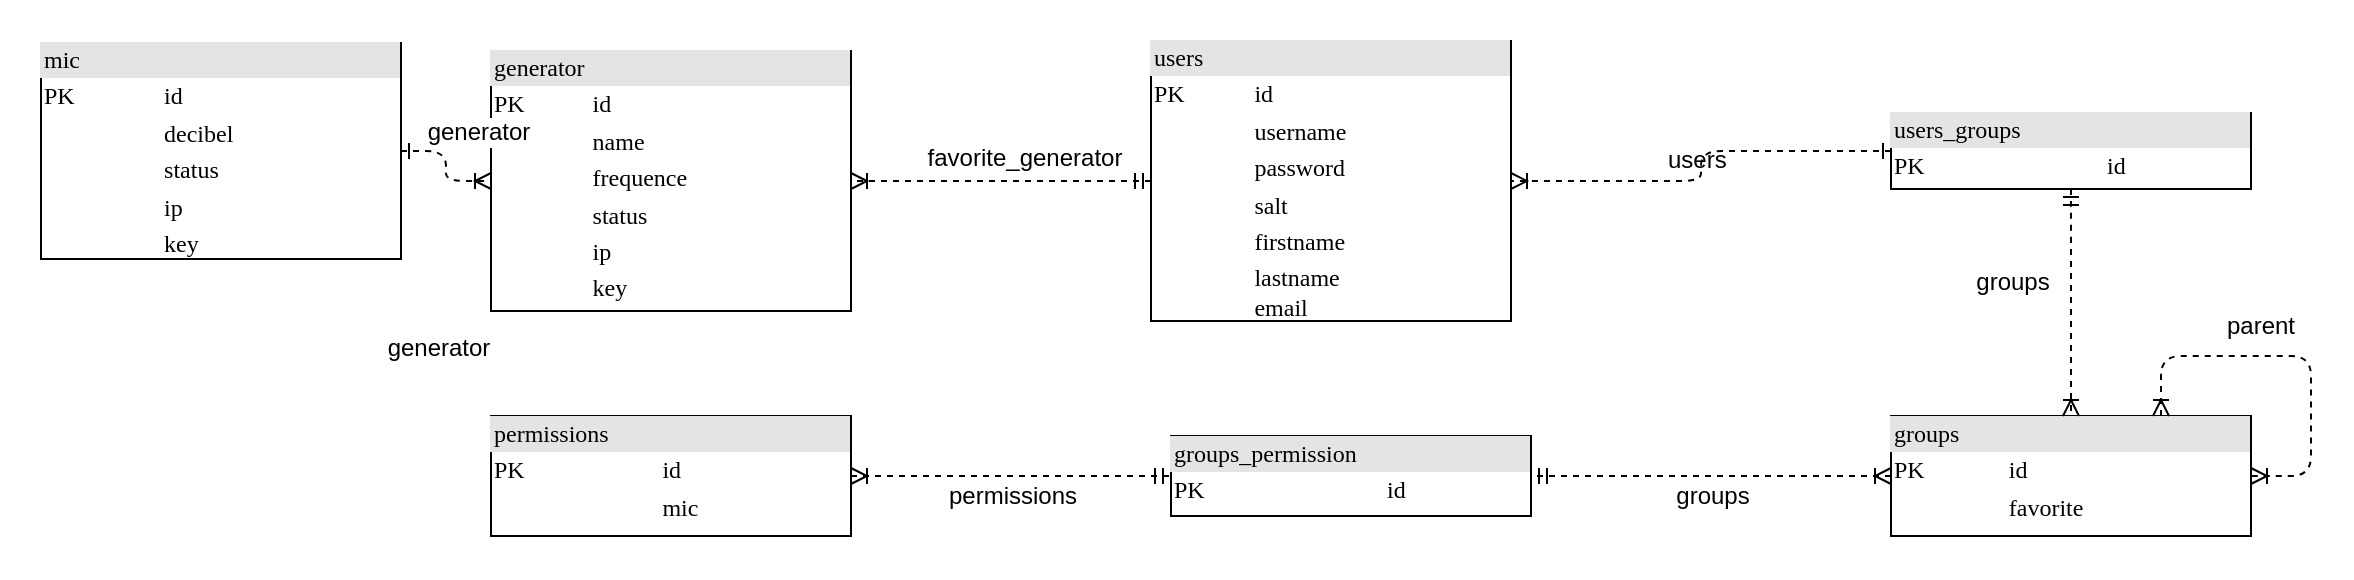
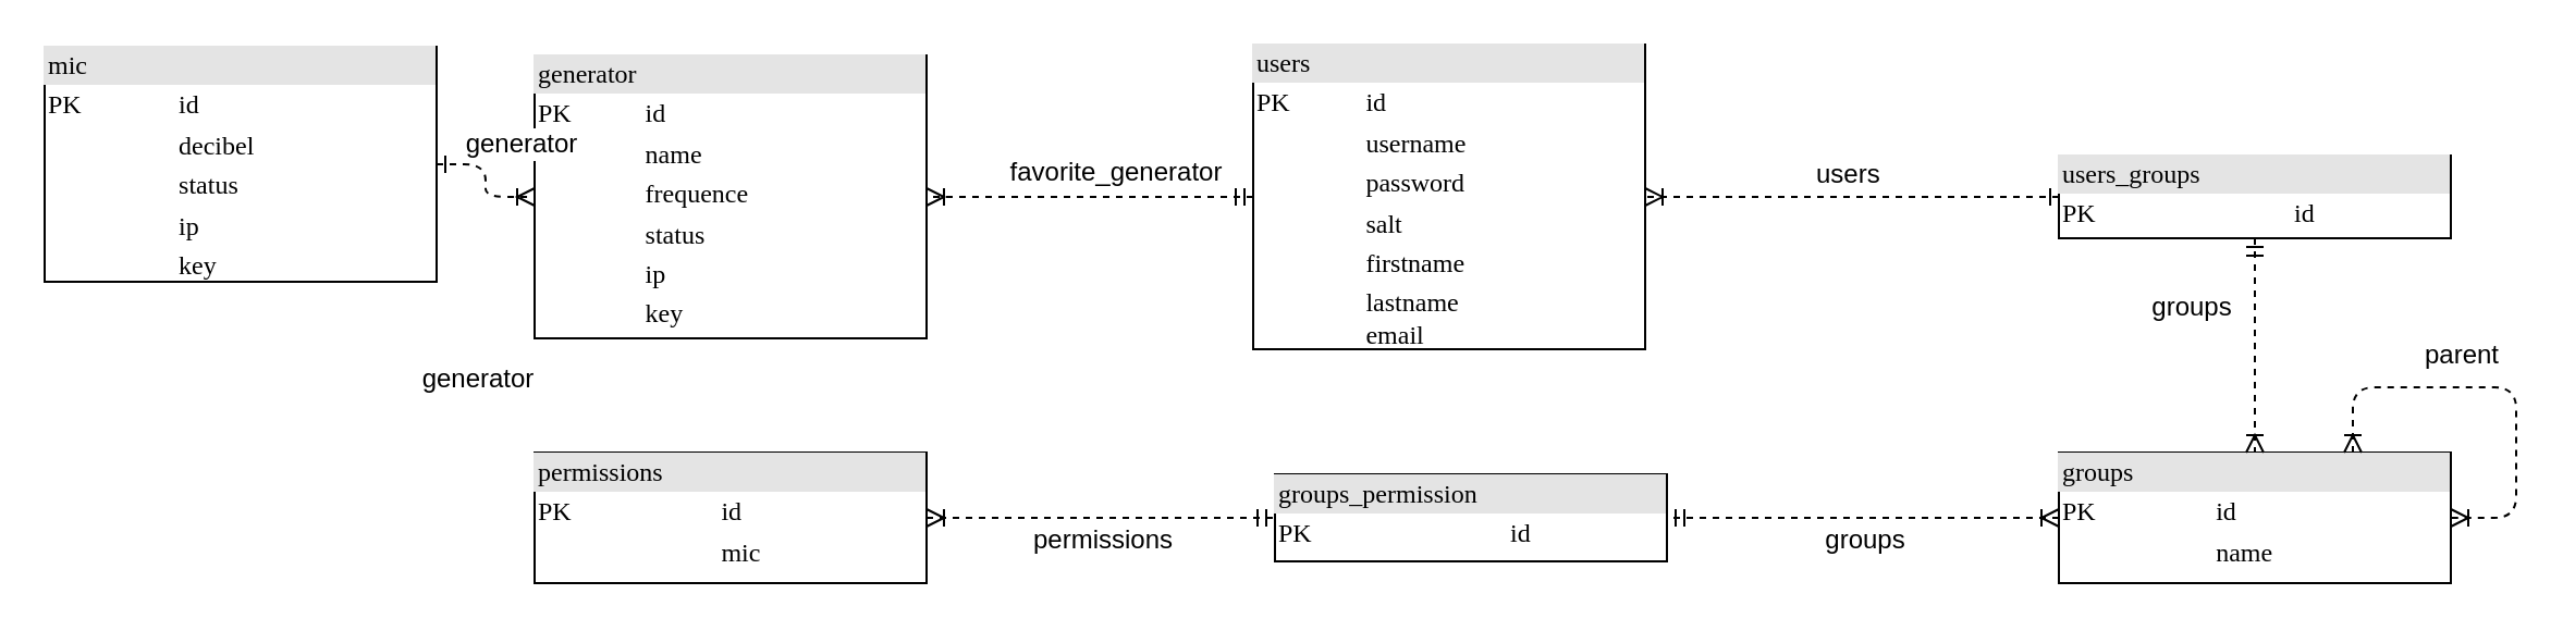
  <mxCell id="0" />
  <mxCell id="1" parent="0" />
  <mxCell id="2" value="&lt;div style=&quot;box-sizing: border-box ; width: 100% ; background: #e4e4e4 ; padding: 2px&quot;&gt;users&lt;/div&gt;&lt;table style=&quot;width: 100% ; font-size: 1em&quot; cellpadding=&quot;2&quot; cellspacing=&quot;0&quot;&gt;&lt;tbody&gt;&lt;tr&gt;&lt;td&gt;PK&lt;/td&gt;&lt;td&gt;id&lt;/td&gt;&lt;/tr&gt;&lt;tr&gt;&lt;td&gt;&lt;br&gt;&lt;/td&gt;&lt;td&gt;username&lt;br&gt;&lt;/td&gt;&lt;/tr&gt;&lt;tr&gt;&lt;td&gt;&lt;/td&gt;&lt;td&gt;password&lt;br&gt;&lt;/td&gt;&lt;/tr&gt;&lt;tr&gt;&lt;td&gt;&lt;br&gt;&lt;/td&gt;&lt;td&gt;salt&lt;br&gt;&lt;/td&gt;&lt;/tr&gt;&lt;tr&gt;&lt;td&gt;&lt;br&gt;&lt;/td&gt;&lt;td&gt;firstname&lt;br&gt;&lt;/td&gt;&lt;/tr&gt;&lt;tr&gt;&lt;td&gt;&lt;br&gt;&lt;/td&gt;&lt;td&gt;lastname&lt;br&gt;email&lt;/td&gt;&lt;/tr&gt;&lt;tr&gt;&lt;td&gt;&lt;br&gt;&lt;/td&gt;&lt;td&gt;&lt;br&gt;&lt;/td&gt;&lt;/tr&gt;&lt;/tbody&gt;&lt;/table&gt;" style="verticalAlign=top;align=left;overflow=fill;html=1;rounded=0;shadow=0;comic=0;labelBackgroundColor=none;strokeColor=#000000;strokeWidth=1;fillColor=#ffffff;fontFamily=Verdana;fontSize=12;fontColor=#000000;" parent="1" vertex="1"><mxGeometry x="575" y="20" width="180" height="140" as="geometry" /></mxCell>
  <mxCell id="3" value="&lt;div style=&quot;box-sizing: border-box ; width: 100% ; background: #e4e4e4 ; padding: 2px&quot;&gt;permissions&lt;br&gt;&lt;/div&gt;&lt;table style=&quot;width: 100% ; font-size: 1em&quot; cellpadding=&quot;2&quot; cellspacing=&quot;0&quot;&gt;&lt;tbody&gt;&lt;tr&gt;&lt;td&gt;PK&lt;/td&gt;&lt;td&gt;id&lt;/td&gt;&lt;/tr&gt;&lt;tr&gt;&lt;td&gt;&lt;br&gt;&lt;/td&gt;&lt;td&gt;mic&lt;/td&gt;&lt;/tr&gt;&lt;/tbody&gt;&lt;/table&gt;" style="verticalAlign=top;align=left;overflow=fill;html=1;rounded=0;shadow=0;comic=0;labelBackgroundColor=none;strokeColor=#000000;strokeWidth=1;fillColor=#ffffff;fontFamily=Verdana;fontSize=12;fontColor=#000000;" parent="1" vertex="1"><mxGeometry x="245" y="207.5" width="180" height="60" as="geometry" /></mxCell>
  <mxCell id="4" value="&lt;div style=&quot;box-sizing: border-box ; width: 100% ; background: #e4e4e4 ; padding: 2px&quot;&gt;groups_permission&lt;/div&gt;&lt;table style=&quot;width: 100% ; font-size: 1em&quot; cellpadding=&quot;2&quot; cellspacing=&quot;0&quot;&gt;&lt;tbody&gt;&lt;tr&gt;&lt;td&gt;PK&lt;/td&gt;&lt;td&gt;id&lt;/td&gt;&lt;/tr&gt;&lt;/tbody&gt;&lt;/table&gt;" style="verticalAlign=top;align=left;overflow=fill;html=1;rounded=0;shadow=0;comic=0;labelBackgroundColor=none;strokeColor=#000000;strokeWidth=1;fillColor=#ffffff;fontFamily=Verdana;fontSize=12;fontColor=#000000;" parent="1" vertex="1"><mxGeometry x="585" y="217.5" width="180" height="40" as="geometry" /></mxCell>
- <mxCell id="5" value="&lt;div style=&quot;box-sizing: border-box ; width: 100% ; background: #e4e4e4 ; padding: 2px&quot;&gt;users_groups&lt;/div&gt;&lt;table style=&quot;width: 100% ; font-size: 1em&quot; cellpadding=&quot;2&quot; cellspacing=&quot;0&quot;&gt;&lt;tbody&gt;&lt;tr&gt;&lt;td&gt;PK&lt;/td&gt;&lt;td&gt;id&lt;/td&gt;&lt;/tr&gt;&lt;/tbody&gt;&lt;/table&gt;" style="verticalAlign=top;align=left;overflow=fill;html=1;rounded=0;shadow=0;comic=0;labelBackgroundColor=none;strokeColor=#000000;strokeWidth=1;fillColor=#ffffff;fontFamily=Verdana;fontSize=12;fontColor=#000000;" parent="1" vertex="1"><mxGeometry x="945" y="56" width="180" height="38" as="geometry" /></mxCell>
- <mxCell id="6" value="&lt;div style=&quot;box-sizing: border-box ; width: 100% ; background: #e4e4e4 ; padding: 2px&quot;&gt;groups&lt;/div&gt;&lt;table style=&quot;width: 100% ; font-size: 1em&quot; cellpadding=&quot;2&quot; cellspacing=&quot;0&quot;&gt;&lt;tbody&gt;&lt;tr&gt;&lt;td&gt;PK&lt;/td&gt;&lt;td&gt;id&lt;/td&gt;&lt;/tr&gt;&lt;tr&gt;&lt;td&gt;&lt;/td&gt;&lt;td&gt;favorite&lt;/td&gt;&lt;/tr&gt;&lt;/tbody&gt;&lt;/table&gt;" style="verticalAlign=top;align=left;overflow=fill;html=1;rounded=0;shadow=0;comic=0;labelBackgroundColor=none;strokeColor=#000000;strokeWidth=1;fillColor=#ffffff;fontFamily=Verdana;fontSize=12;fontColor=#000000;" parent="1" vertex="1"><mxGeometry x="945" y="207.5" width="180" height="60" as="geometry" /></mxCell>
+ <mxCell id="5" value="&lt;div style=&quot;box-sizing: border-box ; width: 100% ; background: #e4e4e4 ; padding: 2px&quot;&gt;users_groups&lt;/div&gt;&lt;table style=&quot;width: 100% ; font-size: 1em&quot; cellpadding=&quot;2&quot; cellspacing=&quot;0&quot;&gt;&lt;tbody&gt;&lt;tr&gt;&lt;td&gt;PK&lt;/td&gt;&lt;td&gt;id&lt;/td&gt;&lt;/tr&gt;&lt;/tbody&gt;&lt;/table&gt;" style="verticalAlign=top;align=left;overflow=fill;html=1;rounded=0;shadow=0;comic=0;labelBackgroundColor=none;strokeColor=#000000;strokeWidth=1;fillColor=#ffffff;fontFamily=Verdana;fontSize=12;fontColor=#000000;" parent="1" vertex="1"><mxGeometry x="945" y="71" width="180" height="38" as="geometry" /></mxCell>
+ <mxCell id="6" value="&lt;div style=&quot;box-sizing: border-box ; width: 100% ; background: #e4e4e4 ; padding: 2px&quot;&gt;groups&lt;/div&gt;&lt;table style=&quot;width: 100% ; font-size: 1em&quot; cellpadding=&quot;2&quot; cellspacing=&quot;0&quot;&gt;&lt;tbody&gt;&lt;tr&gt;&lt;td&gt;PK&lt;/td&gt;&lt;td&gt;id&lt;/td&gt;&lt;/tr&gt;&lt;tr&gt;&lt;td&gt;&lt;/td&gt;&lt;td&gt;name&lt;/td&gt;&lt;/tr&gt;&lt;/tbody&gt;&lt;/table&gt;" style="verticalAlign=top;align=left;overflow=fill;html=1;rounded=0;shadow=0;comic=0;labelBackgroundColor=none;strokeColor=#000000;strokeWidth=1;fillColor=#ffffff;fontFamily=Verdana;fontSize=12;fontColor=#000000;" parent="1" vertex="1"><mxGeometry x="945" y="207.5" width="180" height="60" as="geometry" /></mxCell>
  <mxCell id="7" style="edgeStyle=orthogonalEdgeStyle;html=1;dashed=1;labelBackgroundColor=none;startArrow=ERmandOne;endArrow=ERoneToMany;fontFamily=Verdana;fontSize=12;align=left;startFill=0;exitX=0.5;exitY=1;exitDx=0;exitDy=0;entryX=0.5;entryY=0;entryDx=0;entryDy=0;" parent="1" source="5" target="6" edge="1"><mxGeometry relative="1" as="geometry"><mxPoint x="175" y="-62.5" as="sourcePoint" /><mxPoint x="1445" y="47.5" as="targetPoint" /><Array as="points"><mxPoint x="1035" y="109.5" /></Array></mxGeometry></mxCell>
  <mxCell id="8" style="edgeStyle=orthogonalEdgeStyle;html=1;dashed=1;labelBackgroundColor=none;startArrow=ERoneToMany;endArrow=ERmandOne;fontFamily=Verdana;fontSize=12;align=left;startFill=0;exitX=1;exitY=0.5;exitDx=0;exitDy=0;entryX=0;entryY=0.5;entryDx=0;entryDy=0;endFill=0;" parent="1" source="3" target="4" edge="1"><mxGeometry relative="1" as="geometry"><mxPoint x="185" y="-52.5" as="sourcePoint" /><mxPoint x="635" y="767.5" as="targetPoint" /><Array as="points"><mxPoint x="555" y="237.5" /><mxPoint x="555" y="237.5" /></Array></mxGeometry></mxCell>
  <mxCell id="9" value="permissions" style="text;html=1;resizable=0;points=[];align=center;verticalAlign=middle;labelBackgroundColor=#ffffff;" parent="8" vertex="1" connectable="0"><mxGeometry x="0.625" y="-41" relative="1" as="geometry"><mxPoint x="-50" y="-31" as="offset" /></mxGeometry></mxCell>
  <mxCell id="10" style="edgeStyle=orthogonalEdgeStyle;html=1;dashed=1;labelBackgroundColor=none;startArrow=ERoneToMany;endArrow=ERmandOne;fontFamily=Verdana;fontSize=12;align=left;startFill=0;exitX=0;exitY=0.5;exitDx=0;exitDy=0;entryX=1;entryY=0.5;entryDx=0;entryDy=0;endFill=0;" parent="1" source="6" target="4" edge="1"><mxGeometry relative="1" as="geometry"><mxPoint x="185" y="-52.5" as="sourcePoint" /><mxPoint x="185" y="287.5" as="targetPoint" /><Array as="points" /></mxGeometry></mxCell>
  <mxCell id="11" value="groups" style="text;html=1;resizable=0;points=[];align=center;verticalAlign=middle;labelBackgroundColor=#ffffff;" parent="10" vertex="1" connectable="0"><mxGeometry x="-0.129" y="-2" relative="1" as="geometry"><mxPoint x="-12" y="12" as="offset" /></mxGeometry></mxCell>
  <mxCell id="12" style="edgeStyle=orthogonalEdgeStyle;html=1;dashed=1;labelBackgroundColor=none;startArrow=ERoneToMany;endArrow=ERoneToMany;fontFamily=Verdana;fontSize=12;align=left;startFill=0;entryX=1;entryY=0.5;entryDx=0;entryDy=0;exitX=0.75;exitY=0;exitDx=0;exitDy=0;" parent="1" source="6" target="6" edge="1"><mxGeometry relative="1" as="geometry"><mxPoint x="1135" y="735" as="sourcePoint" /><mxPoint x="980" y="807.5" as="targetPoint" /><Array as="points"><mxPoint x="1080" y="177.5" /><mxPoint x="1155" y="177.5" /><mxPoint x="1155" y="237.5" /></Array></mxGeometry></mxCell>
  <mxCell id="13" value="parent" style="text;html=1;resizable=0;points=[];align=center;verticalAlign=middle;labelBackgroundColor=#ffffff;" parent="12" vertex="1" connectable="0"><mxGeometry x="0.011" y="-1" relative="1" as="geometry"><mxPoint x="-20" y="-16" as="offset" /></mxGeometry></mxCell>
  <mxCell id="14" style="edgeStyle=orthogonalEdgeStyle;html=1;dashed=1;labelBackgroundColor=none;startArrow=ERone;endArrow=ERoneToMany;fontFamily=Verdana;fontSize=12;align=left;startFill=0;entryX=1;entryY=0.5;entryDx=0;entryDy=0;exitX=0;exitY=0.5;exitDx=0;exitDy=0;" parent="1" source="5" target="2" edge="1"><mxGeometry relative="1" as="geometry"><mxPoint x="805" y="-37" as="sourcePoint" /><mxPoint x="980" y="807.5" as="targetPoint" /><Array as="points" /></mxGeometry></mxCell>
  <mxCell id="15" style="edgeStyle=orthogonalEdgeStyle;html=1;dashed=1;labelBackgroundColor=none;startArrow=ERmandOne;endArrow=ERoneToMany;fontFamily=Verdana;fontSize=12;align=left;entryX=1;entryY=0.5;entryDx=0;entryDy=0;startFill=0;exitX=0;exitY=0.5;exitDx=0;exitDy=0;" parent="1" source="2" target="17" edge="1"><mxGeometry relative="1" as="geometry"><mxPoint x="515" y="183" as="sourcePoint" /><mxPoint x="1315" y="67.5" as="targetPoint" /><Array as="points" /></mxGeometry></mxCell>
  <mxCell id="16" value="favorite_generator" style="text;html=1;resizable=0;points=[];align=center;verticalAlign=middle;labelBackgroundColor=#ffffff;" parent="15" vertex="1" connectable="0"><mxGeometry x="0.305" y="-5" relative="1" as="geometry"><mxPoint x="34" y="-7" as="offset" /></mxGeometry></mxCell>
  <mxCell id="17" value="&lt;div style=&quot;box-sizing: border-box ; width: 100% ; background: #e4e4e4 ; padding: 2px&quot;&gt;generator&lt;/div&gt;&lt;table style=&quot;width: 100% ; font-size: 1em&quot; cellpadding=&quot;2&quot; cellspacing=&quot;0&quot;&gt;&lt;tbody&gt;&lt;tr&gt;&lt;td&gt;PK&lt;/td&gt;&lt;td&gt;id&lt;/td&gt;&lt;/tr&gt;&lt;tr&gt;&lt;td&gt;&lt;br&gt;&lt;/td&gt;&lt;td&gt;name&lt;br&gt;&lt;/td&gt;&lt;/tr&gt;&lt;tr&gt;&lt;td&gt;&lt;/td&gt;&lt;td&gt;frequence&lt;br&gt;&lt;/td&gt;&lt;/tr&gt;&lt;tr&gt;&lt;td&gt;&lt;br&gt;&lt;/td&gt;&lt;td&gt;status&lt;br&gt;&lt;/td&gt;&lt;/tr&gt;&lt;tr&gt;&lt;td&gt;&lt;br&gt;&lt;/td&gt;&lt;td&gt;ip&lt;br&gt;&lt;/td&gt;&lt;/tr&gt;&lt;tr&gt;&lt;td&gt;&lt;br&gt;&lt;/td&gt;&lt;td&gt;key&lt;/td&gt;&lt;/tr&gt;&lt;/tbody&gt;&lt;/table&gt;" style="verticalAlign=top;align=left;overflow=fill;html=1;rounded=0;shadow=0;comic=0;labelBackgroundColor=none;strokeColor=#000000;strokeWidth=1;fillColor=#ffffff;fontFamily=Verdana;fontSize=12;fontColor=#000000;" parent="1" vertex="1"><mxGeometry x="245" y="25" width="180" height="130" as="geometry" /></mxCell>
  <mxCell id="18" value="users" style="text;html=1;resizable=0;points=[];autosize=1;align=left;verticalAlign=top;spacingTop=-4;" parent="1" vertex="1"><mxGeometry x="832" y="70" width="50" height="20" as="geometry" /></mxCell>
  <mxCell id="19" value="groups" style="text;html=1;resizable=0;points=[];align=center;verticalAlign=middle;labelBackgroundColor=#ffffff;" parent="1" vertex="1" connectable="0"><mxGeometry x="1025" y="156" as="geometry"><mxPoint x="-20" y="-16" as="offset" /></mxGeometry></mxCell>
  <mxCell id="20" value="&lt;div style=&quot;box-sizing: border-box ; width: 100% ; background: #e4e4e4 ; padding: 2px&quot;&gt;mic&lt;/div&gt;&lt;table style=&quot;width: 100% ; font-size: 1em&quot; cellpadding=&quot;2&quot; cellspacing=&quot;0&quot;&gt;&lt;tbody&gt;&lt;tr&gt;&lt;td&gt;PK&lt;/td&gt;&lt;td&gt;id&lt;/td&gt;&lt;/tr&gt;&lt;tr&gt;&lt;td&gt;&lt;/td&gt;&lt;td&gt;decibel&lt;br&gt;&lt;/td&gt;&lt;/tr&gt;&lt;tr&gt;&lt;td&gt;&lt;br&gt;&lt;/td&gt;&lt;td&gt;status&lt;br&gt;&lt;/td&gt;&lt;/tr&gt;&lt;tr&gt;&lt;td&gt;&lt;br&gt;&lt;/td&gt;&lt;td&gt;ip&lt;br&gt;&lt;/td&gt;&lt;/tr&gt;&lt;tr&gt;&lt;td&gt;&lt;br&gt;&lt;/td&gt;&lt;td&gt;key&lt;/td&gt;&lt;/tr&gt;&lt;/tbody&gt;&lt;/table&gt;" style="verticalAlign=top;align=left;overflow=fill;html=1;rounded=0;shadow=0;comic=0;labelBackgroundColor=none;strokeColor=#000000;strokeWidth=1;fillColor=#ffffff;fontFamily=Verdana;fontSize=12;fontColor=#000000;" vertex="1" parent="1"><mxGeometry x="20" y="21" width="180" height="108" as="geometry" /></mxCell>
  <mxCell id="21" style="edgeStyle=orthogonalEdgeStyle;html=1;dashed=1;labelBackgroundColor=none;startArrow=ERone;endArrow=ERoneToMany;fontFamily=Verdana;fontSize=12;align=left;startFill=0;entryX=0;entryY=0.5;entryDx=0;entryDy=0;exitX=1;exitY=0.5;exitDx=0;exitDy=0;" edge="1" parent="1" source="20" target="17"><mxGeometry relative="1" as="geometry"><mxPoint x="195" y="133" as="sourcePoint" /><mxPoint x="145" y="-67" as="targetPoint" /><Array as="points" /></mxGeometry></mxCell>
  <mxCell id="22" value="generator" style="text;html=1;resizable=0;points=[];align=center;verticalAlign=middle;labelBackgroundColor=#ffffff;" vertex="1" connectable="0" parent="21"><mxGeometry x="-0.509" relative="1" as="geometry"><mxPoint x="23" y="-10" as="offset" /></mxGeometry></mxCell>
  <mxCell id="23" value="generator" style="text;html=1;resizable=0;points=[];align=center;verticalAlign=middle;labelBackgroundColor=#ffffff;" vertex="1" connectable="0" parent="1"><mxGeometry x="195" y="183" as="geometry"><mxPoint x="23" y="-10" as="offset" /></mxGeometry></mxCell>
